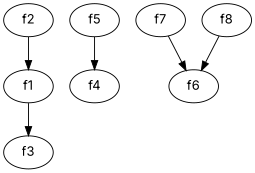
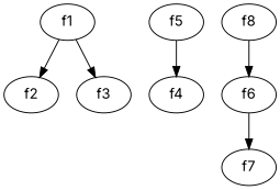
  strict digraph {
    fontname=Inter
    node [fontname=Inter]
    edge [fontname=Inter]
    f1
    f2
    f3
    f5
    f4
    f6
    f7
    f8
-   f2 -> f1
+   f1 -> f2
    f1 -> f3
    f5 -> f4
-   f7 -> f6
+   f6 -> f7
    f8 -> f6
  }
